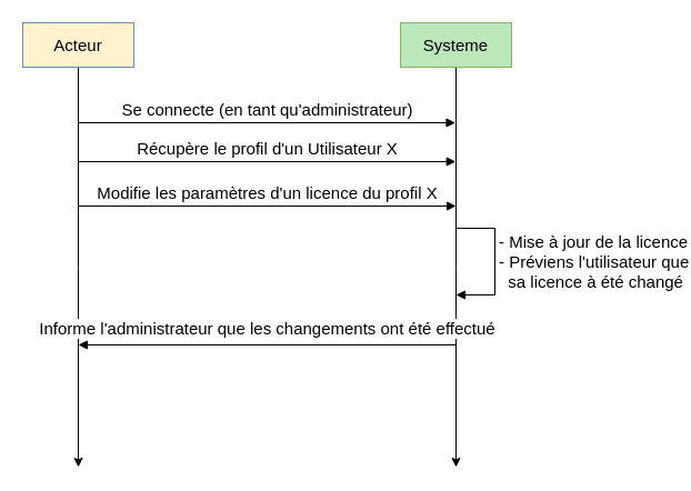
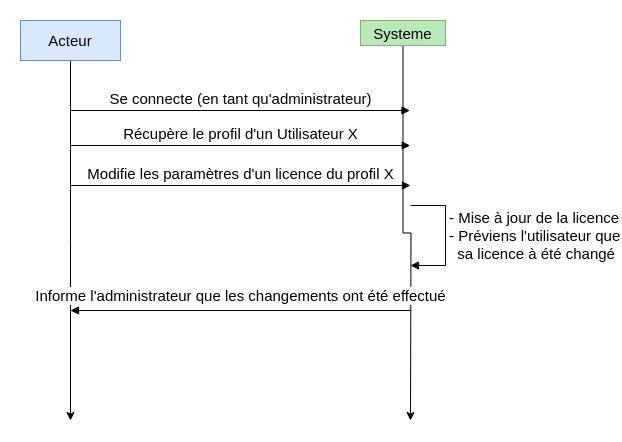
  <mxCell id="0" />
  <mxCell id="1" parent="0" />
  <mxCell id="2" value="Se connecte (en tant qu'administrateur)" style="html=1;verticalAlign=bottom;endArrow=block;fontSize=15;shadow=0;rounded=0;" edge="1" parent="1"><mxGeometry x="1030" y="60" width="80" as="geometry"><mxPoint x="70" y="110" as="sourcePoint" /><mxPoint x="409.5" y="110" as="targetPoint" /></mxGeometry></mxCell>
  <mxCell id="3" style="edgeStyle=orthogonalEdgeStyle;orthogonalLoop=1;jettySize=auto;html=1;shadow=0;fontSize=15;rounded=0;" edge="1" parent="1" source="4"><mxGeometry relative="1" as="geometry"><mxPoint x="70" y="420" as="targetPoint" /></mxGeometry></mxCell>
- <mxCell id="4" value="Acteur" style="whiteSpace=wrap;html=1;shadow=0;fontSize=15;fillColor=#fff2cc;strokeColor=#6c8ebf;rounded=0;" vertex="1" parent="1"><mxGeometry x="20" y="20" width="100" height="40" as="geometry" /></mxCell>
+ <mxCell id="4" value="Acteur" style="whiteSpace=wrap;html=1;shadow=0;fontSize=15;fillColor=#dae8fc;strokeColor=#6c8ebf;rounded=0;" vertex="1" parent="1"><mxGeometry x="20" y="20" width="100" height="40" as="geometry" /></mxCell>
  <mxCell id="5" style="edgeStyle=orthogonalEdgeStyle;orthogonalLoop=1;jettySize=auto;html=1;shadow=0;fontSize=15;rounded=0;" edge="1" parent="1" source="6"><mxGeometry relative="1" as="geometry"><mxPoint x="410" y="420" as="targetPoint" /></mxGeometry></mxCell>
- <mxCell id="6" value="Systeme" style="whiteSpace=wrap;html=1;shadow=0;fontSize=15;fillColor=#BBE8BA;strokeColor=#82b366;rounded=0;" vertex="1" parent="1"><mxGeometry x="360" y="20" width="100" height="40" as="geometry" /></mxCell>
+ <mxCell id="6" value="Systeme" style="whiteSpace=wrap;html=1;shadow=0;fontSize=15;fillColor=#BBE8BA;strokeColor=#82b366;rounded=0;" vertex="1" parent="1"><mxGeometry x="360" y="20" width="85" height="25" as="geometry" /></mxCell>
  <mxCell id="7" value="Récupère le profil d'un Utilisateur X" style="html=1;verticalAlign=bottom;endArrow=block;fontSize=15;shadow=0;rounded=0;" edge="1" parent="1"><mxGeometry x="50.25" y="-475" width="80" as="geometry"><mxPoint x="70.25" y="145" as="sourcePoint" /><mxPoint x="409.75" y="145" as="targetPoint" /></mxGeometry></mxCell>
  <mxCell id="8" value="&lt;div style=&quot;font-size: 15px;&quot;&gt;- Mise à jour de la licence &lt;br style=&quot;font-size: 15px;&quot;&gt;&lt;/div&gt;&lt;div style=&quot;font-size: 15px;&quot;&gt;- Préviens l'utilisateur que &lt;br style=&quot;font-size: 15px;&quot;&gt;&amp;nbsp; sa licence à été changé&lt;br style=&quot;font-size: 15px;&quot;&gt;&lt;/div&gt;" style="edgeStyle=orthogonalEdgeStyle;html=1;align=left;spacingLeft=2;endArrow=block;fontSize=15;shadow=0;rounded=0;" edge="1" parent="1"><mxGeometry relative="1" as="geometry"><mxPoint x="410" y="205" as="sourcePoint" /><Array as="points"><mxPoint x="445" y="205" /><mxPoint x="445" y="265" /></Array><mxPoint x="410" y="265" as="targetPoint" /><mxPoint as="offset" /></mxGeometry></mxCell>
  <mxCell id="9" value="Modifie les paramètres d'un licence du profil X" style="html=1;verticalAlign=bottom;endArrow=block;fontSize=15;shadow=0;rounded=0;" edge="1" parent="1"><mxGeometry x="-40" y="-1015" width="80" as="geometry"><mxPoint x="70" y="185" as="sourcePoint" /><mxPoint x="410" y="185" as="targetPoint" /></mxGeometry></mxCell>
  <mxCell id="10" value="Informe l'administrateur que les changements ont été effectué " style="html=1;verticalAlign=top;endArrow=block;shadow=0;fontSize=15;rounded=0;" edge="1" parent="1"><mxGeometry y="-30" width="80" relative="1" as="geometry"><mxPoint x="410" y="310" as="sourcePoint" /><mxPoint x="70" y="310" as="targetPoint" /><mxPoint as="offset" /></mxGeometry></mxCell>
